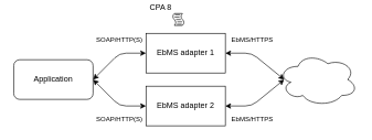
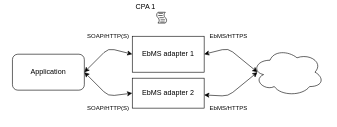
  <mxCell id="0" />
  <mxCell id="1" parent="0" />
  <mxCell id="2" value="" style="ellipse;shape=cloud;whiteSpace=wrap;html=1;" parent="1" vertex="1"><mxGeometry x="420" y="80" width="120" height="80" as="geometry" /></mxCell>
- <mxCell id="3" value="EbMS adapter 1" style="rounded=0;whiteSpace=wrap;html=1;" parent="1" vertex="1"><mxGeometry x="220" y="50" width="120" height="60" as="geometry" /></mxCell>
+ <mxCell id="3" value="EbMS adapter 1" style="rounded=0;whiteSpace=wrap;html=1;" parent="1" vertex="1"><mxGeometry x="220" y="60" width="120" height="60" as="geometry" /></mxCell>
  <mxCell id="4" value="Application" style="whiteSpace=wrap;html=1;rounded=1;" parent="1" vertex="1"><mxGeometry x="20" y="90" width="120" height="60" as="geometry" /></mxCell>
  <mxCell id="5" value="" style="endArrow=classic;startArrow=classic;html=1;exitX=1;exitY=0.5;exitDx=0;exitDy=0;entryX=0.075;entryY=0.5;entryDx=0;entryDy=0;entryPerimeter=0;" parent="1" source="3" target="2" edge="1"><mxGeometry width="50" height="50" relative="1" as="geometry"><mxPoint x="460" y="230" as="sourcePoint" /><mxPoint x="410" y="110" as="targetPoint" /><Array as="points"><mxPoint x="380" y="80" /></Array></mxGeometry></mxCell>
  <mxCell id="6" value="" style="endArrow=classic;startArrow=classic;html=1;entryX=0;entryY=0.5;entryDx=0;entryDy=0;exitX=1;exitY=0.5;exitDx=0;exitDy=0;" parent="1" source="4" target="3" edge="1"><mxGeometry width="50" height="50" relative="1" as="geometry"><mxPoint x="460" y="230" as="sourcePoint" /><mxPoint x="510" y="180" as="targetPoint" /><Array as="points"><mxPoint x="180" y="80" /></Array></mxGeometry></mxCell>
  <mxCell id="7" value="EbMS/HTTPS" style="text;html=1;strokeColor=none;fillColor=none;align=center;verticalAlign=middle;whiteSpace=wrap;rounded=0;fontSize=10;" parent="1" vertex="1"><mxGeometry x="361" y="50" width="40" height="20" as="geometry" /></mxCell>
  <mxCell id="8" value="SOAP/HTTP(S)" style="text;html=1;strokeColor=none;fillColor=none;align=center;verticalAlign=middle;whiteSpace=wrap;rounded=0;fontSize=10;" parent="1" vertex="1"><mxGeometry x="160" y="50" width="40" height="20" as="geometry" /></mxCell>
- <mxCell id="9" value="EbMS adapter 2" style="rounded=0;whiteSpace=wrap;html=1;" parent="1" vertex="1"><mxGeometry x="220" y="130" width="120" height="60" as="geometry" /></mxCell>
+ <mxCell id="9" value="EbMS adapter 2" style="rounded=0;whiteSpace=wrap;html=1;" parent="1" vertex="1"><mxGeometry x="220" y="130" width="120" height="50" as="geometry" /></mxCell>
  <mxCell id="10" value="" style="endArrow=classic;startArrow=classic;html=1;exitX=1;exitY=0.5;exitDx=0;exitDy=0;entryX=0;entryY=0.5;entryDx=0;entryDy=0;" parent="1" source="4" target="9" edge="1"><mxGeometry width="50" height="50" relative="1" as="geometry"><mxPoint x="390" y="440" as="sourcePoint" /><mxPoint x="440" y="390" as="targetPoint" /><Array as="points"><mxPoint x="180" y="160" /></Array></mxGeometry></mxCell>
  <mxCell id="11" value="" style="endArrow=classic;startArrow=classic;html=1;" parent="1" source="9" edge="1"><mxGeometry width="50" height="50" relative="1" as="geometry"><mxPoint x="343" y="160" as="sourcePoint" /><mxPoint x="429" y="120" as="targetPoint" /><Array as="points"><mxPoint x="380" y="160" /></Array></mxGeometry></mxCell>
- <mxCell id="12" value="CPA 8" style="shape=mxgraph.bpmn.script_task;html=1;outlineConnect=0;labelPosition=left;verticalLabelPosition=top;align=right;verticalAlign=bottom;" parent="1" vertex="1"><mxGeometry x="260" y="20" width="18" height="18" as="geometry" /></mxCell>
+ <mxCell id="12" value="CPA 1" style="shape=mxgraph.bpmn.script_task;html=1;outlineConnect=0;labelPosition=left;verticalLabelPosition=top;align=right;verticalAlign=bottom;" parent="1" vertex="1"><mxGeometry x="260" y="20" width="18" height="18" as="geometry" /></mxCell>
  <mxCell id="13" value="EbMS/HTTPS" style="text;html=1;strokeColor=none;fillColor=none;align=center;verticalAlign=middle;whiteSpace=wrap;rounded=0;fontSize=10;" vertex="1" parent="1"><mxGeometry x="361" y="170" width="40" height="20" as="geometry" /></mxCell>
  <mxCell id="14" value="SOAP/HTTP(S)" style="text;html=1;strokeColor=none;fillColor=none;align=center;verticalAlign=middle;whiteSpace=wrap;rounded=0;fontSize=10;" vertex="1" parent="1"><mxGeometry x="160" y="170" width="40" height="20" as="geometry" /></mxCell>
